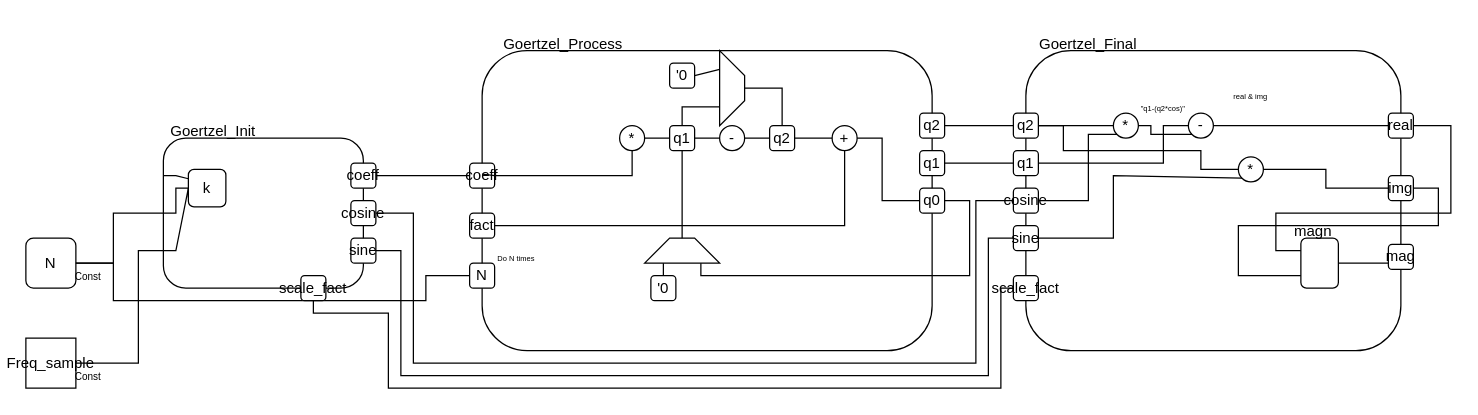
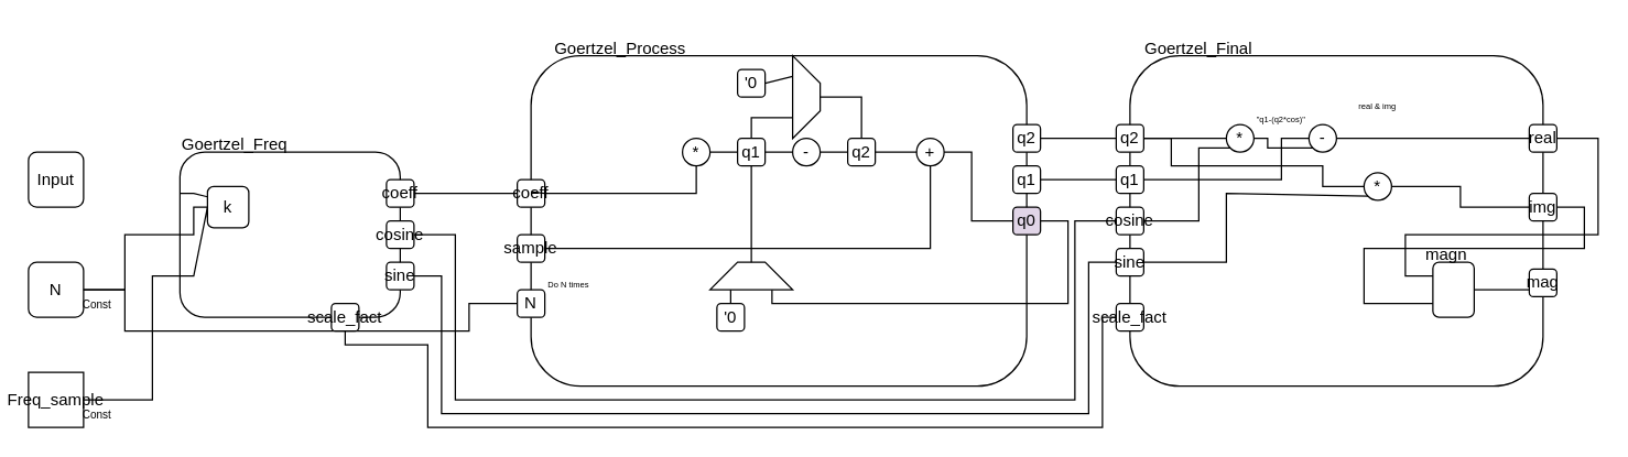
  <mxCell id="0" />
  <mxCell id="1" parent="0" />
+ <mxCell id="2" value="Input" style="rounded=1;whiteSpace=wrap;html=1;" vertex="1" parent="1"><mxGeometry x="20" y="110" width="40" height="40" as="geometry" /></mxCell>
  <mxCell id="3" value="N" style="rounded=1;whiteSpace=wrap;html=1;" vertex="1" parent="1"><mxGeometry x="20" y="190" width="40" height="40" as="geometry" /></mxCell>
  <mxCell id="4" value="Freq_sample" style="whiteSpace=wrap;html=1;rounded=0;" vertex="1" parent="1"><mxGeometry x="20" y="270" width="40" height="40" as="geometry" /></mxCell>
  <mxCell id="5" value="&lt;font style=&quot;font-size: 8px;&quot;&gt;Const&lt;/font&gt;" style="text;html=1;align=center;verticalAlign=middle;whiteSpace=wrap;rounded=0;" vertex="1" parent="1"><mxGeometry x="60" y="210" width="20" height="20" as="geometry" /></mxCell>
  <mxCell id="6" value="" style="rounded=1;whiteSpace=wrap;html=1;" vertex="1" parent="1"><mxGeometry x="130" y="110" width="160" height="120" as="geometry" /></mxCell>
- <mxCell id="7" value="Goertzel_Init" style="text;html=1;align=center;verticalAlign=middle;whiteSpace=wrap;rounded=0;" vertex="1" parent="1"><mxGeometry x="140" y="90" width="60" height="30" as="geometry" /></mxCell>
+ <mxCell id="7" value="Goertzel_Freq" style="text;html=1;align=center;verticalAlign=middle;whiteSpace=wrap;rounded=0;" vertex="1" parent="1"><mxGeometry x="140" y="90" width="60" height="30" as="geometry" /></mxCell>
  <mxCell id="8" value="" style="endArrow=none;html=1;rounded=0;exitX=1;exitY=0.5;exitDx=0;exitDy=0;entryX=0;entryY=0.5;entryDx=0;entryDy=0;" edge="1" parent="1" source="3" target="6"><mxGeometry width="50" height="50" relative="1" as="geometry"><mxPoint x="70" y="200" as="sourcePoint" /><mxPoint x="210" y="220" as="targetPoint" /><Array as="points"><mxPoint x="90" y="210" /><mxPoint x="90" y="170" /></Array></mxGeometry></mxCell>
  <mxCell id="9" value="&lt;font style=&quot;font-size: 8px;&quot;&gt;Const&lt;/font&gt;" style="text;html=1;align=center;verticalAlign=middle;whiteSpace=wrap;rounded=0;" vertex="1" parent="1"><mxGeometry x="60" y="290" width="20" height="20" as="geometry" /></mxCell>
  <mxCell id="10" value="" style="endArrow=none;html=1;rounded=0;exitX=1;exitY=0.5;exitDx=0;exitDy=0;entryX=0;entryY=0.75;entryDx=0;entryDy=0;" edge="1" parent="1" source="4" target="6"><mxGeometry width="50" height="50" relative="1" as="geometry"><mxPoint x="130" y="220" as="sourcePoint" /><mxPoint x="180" y="170" as="targetPoint" /><Array as="points"><mxPoint x="110" y="290" /><mxPoint x="110" y="200" /></Array></mxGeometry></mxCell>
  <mxCell id="11" value="k" style="rounded=1;whiteSpace=wrap;html=1;" vertex="1" parent="1"><mxGeometry x="150" y="135" width="30" height="30" as="geometry" /></mxCell>
  <mxCell id="12" value="" style="endArrow=none;html=1;rounded=0;exitX=0;exitY=0.25;exitDx=0;exitDy=0;entryX=0;entryY=0.25;entryDx=0;entryDy=0;" edge="1" parent="1" source="11" target="6"><mxGeometry width="50" height="50" relative="1" as="geometry"><mxPoint x="180" y="200" as="sourcePoint" /><mxPoint x="230" y="150" as="targetPoint" /><Array as="points"><mxPoint x="140" y="140" /></Array></mxGeometry></mxCell>
  <mxCell id="13" value="" style="endArrow=none;html=1;rounded=0;exitX=0;exitY=0.5;exitDx=0;exitDy=0;entryX=0;entryY=0.5;entryDx=0;entryDy=0;" edge="1" parent="1" source="6" target="11"><mxGeometry width="50" height="50" relative="1" as="geometry"><mxPoint x="180" y="200" as="sourcePoint" /><mxPoint x="230" y="150" as="targetPoint" /><Array as="points"><mxPoint x="140" y="170" /><mxPoint x="140" y="150" /></Array></mxGeometry></mxCell>
  <mxCell id="14" value="" style="endArrow=none;html=1;rounded=0;exitX=0;exitY=0.75;exitDx=0;exitDy=0;entryX=0;entryY=0.75;entryDx=0;entryDy=0;" edge="1" parent="1" source="6" target="11"><mxGeometry width="50" height="50" relative="1" as="geometry"><mxPoint x="180" y="200" as="sourcePoint" /><mxPoint x="230" y="150" as="targetPoint" /><Array as="points"><mxPoint x="140" y="200" /><mxPoint x="150" y="150" /></Array></mxGeometry></mxCell>
  <mxCell id="15" value="coeff" style="rounded=1;whiteSpace=wrap;html=1;" vertex="1" parent="1"><mxGeometry x="280" y="130" width="20" height="20" as="geometry" /></mxCell>
  <mxCell id="16" value="" style="rounded=1;whiteSpace=wrap;html=1;" vertex="1" parent="1"><mxGeometry x="820" y="40" width="300" height="240" as="geometry" /></mxCell>
  <mxCell id="17" value="Goertzel_Final" style="text;html=1;align=center;verticalAlign=middle;whiteSpace=wrap;rounded=0;" vertex="1" parent="1"><mxGeometry x="840" y="20" width="60" height="30" as="geometry" /></mxCell>
  <mxCell id="18" value="real" style="rounded=1;whiteSpace=wrap;html=1;" vertex="1" parent="1"><mxGeometry x="1110" y="90" width="20" height="20" as="geometry" /></mxCell>
  <mxCell id="19" value="img" style="rounded=1;whiteSpace=wrap;html=1;" vertex="1" parent="1"><mxGeometry x="1110" y="140" width="20" height="20" as="geometry" /></mxCell>
  <mxCell id="20" value="mag" style="rounded=1;whiteSpace=wrap;html=1;" vertex="1" parent="1"><mxGeometry x="1110" y="195" width="20" height="20" as="geometry" /></mxCell>
  <mxCell id="21" value="" style="rounded=1;whiteSpace=wrap;html=1;" vertex="1" parent="1"><mxGeometry x="385" y="40" width="360" height="240" as="geometry" /></mxCell>
  <mxCell id="22" value="coeff" style="rounded=1;whiteSpace=wrap;html=1;" vertex="1" parent="1"><mxGeometry x="375" y="130" width="20" height="20" as="geometry" /></mxCell>
  <mxCell id="23" value="q1" style="rounded=1;whiteSpace=wrap;html=1;" vertex="1" parent="1"><mxGeometry x="535" y="100" width="20" height="20" as="geometry" /></mxCell>
  <mxCell id="24" value="q2" style="rounded=1;whiteSpace=wrap;html=1;" vertex="1" parent="1"><mxGeometry x="615" y="100" width="20" height="20" as="geometry" /></mxCell>
- <mxCell id="25" value="fact" style="rounded=1;whiteSpace=wrap;html=1;" vertex="1" parent="1"><mxGeometry x="375" y="170" width="20" height="20" as="geometry" /></mxCell>
+ <mxCell id="25" value="sample" style="rounded=1;whiteSpace=wrap;html=1;" vertex="1" parent="1"><mxGeometry x="375" y="170" width="20" height="20" as="geometry" /></mxCell>
  <mxCell id="26" value="" style="endArrow=none;html=1;rounded=0;exitX=1;exitY=0.5;exitDx=0;exitDy=0;" edge="1" parent="1" source="22" target="21"><mxGeometry width="50" height="50" relative="1" as="geometry"><mxPoint x="455" y="130" as="sourcePoint" /><mxPoint x="505" y="80" as="targetPoint" /></mxGeometry></mxCell>
  <mxCell id="27" value="" style="endArrow=none;html=1;rounded=0;exitX=1;exitY=0.5;exitDx=0;exitDy=0;entryX=0.5;entryY=1;entryDx=0;entryDy=0;" edge="1" parent="1" source="22" target="28"><mxGeometry width="50" height="50" relative="1" as="geometry"><mxPoint x="455" y="130" as="sourcePoint" /><mxPoint x="505" y="80" as="targetPoint" /><Array as="points"><mxPoint x="505" y="140" /></Array></mxGeometry></mxCell>
  <mxCell id="28" value="*" style="ellipse;whiteSpace=wrap;html=1;" vertex="1" parent="1"><mxGeometry x="495" y="100" width="20" height="20" as="geometry" /></mxCell>
  <mxCell id="29" value="" style="endArrow=none;html=1;rounded=0;entryX=0;entryY=0.5;entryDx=0;entryDy=0;exitX=1;exitY=0.5;exitDx=0;exitDy=0;" edge="1" parent="1" source="28" target="23"><mxGeometry width="50" height="50" relative="1" as="geometry"><mxPoint x="455" y="130" as="sourcePoint" /><mxPoint x="505" y="80" as="targetPoint" /></mxGeometry></mxCell>
  <mxCell id="30" value="-" style="ellipse;whiteSpace=wrap;html=1;" vertex="1" parent="1"><mxGeometry x="575" y="100" width="20" height="20" as="geometry" /></mxCell>
  <mxCell id="31" value="" style="endArrow=none;html=1;rounded=0;exitX=1;exitY=0.5;exitDx=0;exitDy=0;entryX=0;entryY=0.5;entryDx=0;entryDy=0;" edge="1" parent="1" source="23" target="30"><mxGeometry width="50" height="50" relative="1" as="geometry"><mxPoint x="455" y="130" as="sourcePoint" /><mxPoint x="505" y="80" as="targetPoint" /></mxGeometry></mxCell>
  <mxCell id="32" value="" style="endArrow=none;html=1;rounded=0;entryX=1;entryY=0.5;entryDx=0;entryDy=0;exitX=0;exitY=0.5;exitDx=0;exitDy=0;" edge="1" parent="1" source="24" target="30"><mxGeometry width="50" height="50" relative="1" as="geometry"><mxPoint x="455" y="130" as="sourcePoint" /><mxPoint x="505" y="80" as="targetPoint" /></mxGeometry></mxCell>
  <mxCell id="33" value="+" style="ellipse;whiteSpace=wrap;html=1;" vertex="1" parent="1"><mxGeometry x="665" y="100" width="20" height="20" as="geometry" /></mxCell>
  <mxCell id="34" value="" style="endArrow=none;html=1;rounded=0;exitX=1;exitY=0.5;exitDx=0;exitDy=0;entryX=0.5;entryY=1;entryDx=0;entryDy=0;" edge="1" parent="1" source="25" target="33"><mxGeometry width="50" height="50" relative="1" as="geometry"><mxPoint x="535" y="150" as="sourcePoint" /><mxPoint x="585" y="100" as="targetPoint" /><Array as="points"><mxPoint x="675" y="180" /></Array></mxGeometry></mxCell>
  <mxCell id="35" value="" style="endArrow=none;html=1;rounded=0;exitX=1;exitY=0.5;exitDx=0;exitDy=0;entryX=0;entryY=0.5;entryDx=0;entryDy=0;" edge="1" parent="1" source="24" target="33"><mxGeometry width="50" height="50" relative="1" as="geometry"><mxPoint x="535" y="150" as="sourcePoint" /><mxPoint x="585" y="100" as="targetPoint" /></mxGeometry></mxCell>
  <mxCell id="36" value="" style="endArrow=none;html=1;rounded=0;entryX=1;entryY=0.5;entryDx=0;entryDy=0;exitX=1;exitY=0.5;exitDx=0;exitDy=0;" edge="1" parent="1" source="21" target="33"><mxGeometry width="50" height="50" relative="1" as="geometry"><mxPoint x="635" y="180" as="sourcePoint" /><mxPoint x="685" y="130" as="targetPoint" /><Array as="points"><mxPoint x="705" y="160" /><mxPoint x="705" y="110" /></Array></mxGeometry></mxCell>
  <mxCell id="37" value="Goertzel_Process" style="text;html=1;align=center;verticalAlign=middle;whiteSpace=wrap;rounded=0;" vertex="1" parent="1"><mxGeometry x="420" y="20" width="60" height="30" as="geometry" /></mxCell>
- <mxCell id="38" value="q0" style="rounded=1;whiteSpace=wrap;html=1;" vertex="1" parent="1"><mxGeometry x="735" y="150" width="20" height="20" as="geometry" /></mxCell>
+ <mxCell id="38" value="q0" style="rounded=1;whiteSpace=wrap;html=1;fillColor=#e1d5e7;" vertex="1" parent="1"><mxGeometry x="735" y="150" width="20" height="20" as="geometry" /></mxCell>
  <mxCell id="39" value="" style="endArrow=none;html=1;rounded=0;entryX=1;entryY=0.5;entryDx=0;entryDy=0;exitX=1;exitY=0.75;exitDx=0;exitDy=0;" edge="1" parent="1" source="21" target="38"><mxGeometry width="50" height="50" relative="1" as="geometry"><mxPoint x="775" y="250" as="sourcePoint" /><mxPoint x="665" y="150" as="targetPoint" /><Array as="points"><mxPoint x="775" y="220" /><mxPoint x="775" y="160" /></Array></mxGeometry></mxCell>
  <mxCell id="40" value="" style="shape=trapezoid;perimeter=trapezoidPerimeter;whiteSpace=wrap;html=1;fixedSize=1;rotation=0;" vertex="1" parent="1"><mxGeometry x="515" y="190" width="60" height="20" as="geometry" /></mxCell>
  <mxCell id="41" value="" style="endArrow=none;html=1;rounded=0;entryX=1;entryY=0.75;entryDx=0;entryDy=0;exitX=0.75;exitY=1;exitDx=0;exitDy=0;" edge="1" parent="1" source="40" target="21"><mxGeometry width="50" height="50" relative="1" as="geometry"><mxPoint x="595" y="200" as="sourcePoint" /><mxPoint x="645" y="150" as="targetPoint" /><Array as="points"><mxPoint x="560" y="220" /></Array></mxGeometry></mxCell>
  <mxCell id="42" value="" style="shape=trapezoid;perimeter=trapezoidPerimeter;whiteSpace=wrap;html=1;fixedSize=1;rotation=90;" vertex="1" parent="1"><mxGeometry x="555" y="60" width="60" height="20" as="geometry" /></mxCell>
  <mxCell id="43" value="" style="endArrow=none;html=1;rounded=0;entryX=0.5;entryY=1;entryDx=0;entryDy=0;exitX=0.5;exitY=0;exitDx=0;exitDy=0;" edge="1" parent="1" source="40" target="23"><mxGeometry width="50" height="50" relative="1" as="geometry"><mxPoint x="585" y="180" as="sourcePoint" /><mxPoint x="635" y="130" as="targetPoint" /></mxGeometry></mxCell>
  <mxCell id="44" value="" style="endArrow=none;html=1;rounded=0;entryX=0.75;entryY=1;entryDx=0;entryDy=0;exitX=0.5;exitY=0;exitDx=0;exitDy=0;" edge="1" parent="1" source="23" target="42"><mxGeometry width="50" height="50" relative="1" as="geometry"><mxPoint x="585" y="180" as="sourcePoint" /><mxPoint x="635" y="130" as="targetPoint" /><Array as="points"><mxPoint x="545" y="85" /></Array></mxGeometry></mxCell>
  <mxCell id="45" value="" style="endArrow=none;html=1;rounded=0;entryX=0.5;entryY=0;entryDx=0;entryDy=0;exitX=0.5;exitY=0;exitDx=0;exitDy=0;" edge="1" parent="1" source="24" target="42"><mxGeometry width="50" height="50" relative="1" as="geometry"><mxPoint x="585" y="180" as="sourcePoint" /><mxPoint x="635" y="130" as="targetPoint" /><Array as="points"><mxPoint x="625" y="70" /></Array></mxGeometry></mxCell>
  <mxCell id="46" value="'0" style="rounded=1;whiteSpace=wrap;html=1;" vertex="1" parent="1"><mxGeometry x="535" y="50" width="20" height="20" as="geometry" /></mxCell>
  <mxCell id="47" value="'0" style="rounded=1;whiteSpace=wrap;html=1;" vertex="1" parent="1"><mxGeometry x="520" y="220" width="20" height="20" as="geometry" /></mxCell>
  <mxCell id="48" value="" style="endArrow=none;html=1;rounded=0;entryX=1;entryY=0.5;entryDx=0;entryDy=0;exitX=0.25;exitY=1;exitDx=0;exitDy=0;" edge="1" parent="1" source="42" target="46"><mxGeometry width="50" height="50" relative="1" as="geometry"><mxPoint x="585" y="180" as="sourcePoint" /><mxPoint x="635" y="130" as="targetPoint" /></mxGeometry></mxCell>
  <mxCell id="49" value="" style="endArrow=none;html=1;rounded=0;entryX=0.5;entryY=0;entryDx=0;entryDy=0;exitX=0.25;exitY=1;exitDx=0;exitDy=0;" edge="1" parent="1" source="40" target="47"><mxGeometry width="50" height="50" relative="1" as="geometry"><mxPoint x="585" y="180" as="sourcePoint" /><mxPoint x="635" y="130" as="targetPoint" /></mxGeometry></mxCell>
  <mxCell id="50" value="" style="endArrow=none;html=1;rounded=0;entryX=1;entryY=0.5;entryDx=0;entryDy=0;exitX=0;exitY=0.5;exitDx=0;exitDy=0;" edge="1" parent="1" source="22" target="15"><mxGeometry width="50" height="50" relative="1" as="geometry"><mxPoint x="390" y="210" as="sourcePoint" /><mxPoint x="440" y="160" as="targetPoint" /></mxGeometry></mxCell>
  <mxCell id="51" value="N" style="rounded=1;whiteSpace=wrap;html=1;" vertex="1" parent="1"><mxGeometry x="375" y="210" width="20" height="20" as="geometry" /></mxCell>
  <mxCell id="52" value="" style="endArrow=none;html=1;rounded=0;entryX=0;entryY=0.5;entryDx=0;entryDy=0;exitX=1;exitY=0.5;exitDx=0;exitDy=0;" edge="1" parent="1" source="3" target="51"><mxGeometry width="50" height="50" relative="1" as="geometry"><mxPoint x="370" y="320" as="sourcePoint" /><mxPoint x="420" y="270" as="targetPoint" /><Array as="points"><mxPoint x="90" y="210" /><mxPoint x="90" y="240" /><mxPoint x="340" y="240" /><mxPoint x="340" y="220" /></Array></mxGeometry></mxCell>
  <mxCell id="53" value="&lt;font style=&quot;font-size: 6px;&quot;&gt;Do N times&lt;/font&gt;" style="text;html=1;align=center;verticalAlign=middle;whiteSpace=wrap;rounded=0;" vertex="1" parent="1"><mxGeometry x="395" y="200" width="35" height="10" as="geometry" /></mxCell>
  <mxCell id="54" value="q2" style="rounded=1;whiteSpace=wrap;html=1;" vertex="1" parent="1"><mxGeometry x="735" y="90" width="20" height="20" as="geometry" /></mxCell>
  <mxCell id="55" value="q1" style="rounded=1;whiteSpace=wrap;html=1;" vertex="1" parent="1"><mxGeometry x="735" y="120" width="20" height="20" as="geometry" /></mxCell>
  <mxCell id="56" value="q2" style="rounded=1;whiteSpace=wrap;html=1;" vertex="1" parent="1"><mxGeometry x="810" y="90" width="20" height="20" as="geometry" /></mxCell>
  <mxCell id="57" value="q1" style="rounded=1;whiteSpace=wrap;html=1;" vertex="1" parent="1"><mxGeometry x="810" y="120" width="20" height="20" as="geometry" /></mxCell>
  <mxCell id="58" value="cosine" style="rounded=1;whiteSpace=wrap;html=1;" vertex="1" parent="1"><mxGeometry x="810" y="150" width="20" height="20" as="geometry" /></mxCell>
  <mxCell id="59" value="" style="endArrow=none;html=1;rounded=0;entryX=1;entryY=0.5;entryDx=0;entryDy=0;exitX=0;exitY=0.5;exitDx=0;exitDy=0;" edge="1" parent="1" source="56" target="54"><mxGeometry width="50" height="50" relative="1" as="geometry"><mxPoint x="810" y="180" as="sourcePoint" /><mxPoint x="860" y="130" as="targetPoint" /></mxGeometry></mxCell>
  <mxCell id="60" value="" style="endArrow=none;html=1;rounded=0;entryX=1;entryY=0.5;entryDx=0;entryDy=0;exitX=0;exitY=0.5;exitDx=0;exitDy=0;" edge="1" parent="1" source="57" target="55"><mxGeometry width="50" height="50" relative="1" as="geometry"><mxPoint x="810" y="180" as="sourcePoint" /><mxPoint x="860" y="130" as="targetPoint" /></mxGeometry></mxCell>
  <mxCell id="61" value="cosine" style="rounded=1;whiteSpace=wrap;html=1;" vertex="1" parent="1"><mxGeometry x="280" y="160" width="20" height="20" as="geometry" /></mxCell>
  <mxCell id="62" value="scale_fact" style="rounded=1;whiteSpace=wrap;html=1;" vertex="1" parent="1"><mxGeometry x="810" y="220" width="20" height="20" as="geometry" /></mxCell>
  <mxCell id="63" value="scale_fact" style="rounded=1;whiteSpace=wrap;html=1;" vertex="1" parent="1"><mxGeometry x="240" y="220" width="20" height="20" as="geometry" /></mxCell>
  <mxCell id="64" value="*" style="ellipse;whiteSpace=wrap;html=1;" vertex="1" parent="1"><mxGeometry x="890" y="90" width="20" height="20" as="geometry" /></mxCell>
  <mxCell id="65" value="" style="endArrow=none;html=1;rounded=0;entryX=1;entryY=0.5;entryDx=0;entryDy=0;exitX=0;exitY=0.5;exitDx=0;exitDy=0;" edge="1" parent="1" source="64" target="56"><mxGeometry width="50" height="50" relative="1" as="geometry"><mxPoint x="910" y="220" as="sourcePoint" /><mxPoint x="960" y="170" as="targetPoint" /></mxGeometry></mxCell>
  <mxCell id="66" value="" style="endArrow=none;html=1;rounded=0;entryX=1;entryY=0.5;entryDx=0;entryDy=0;exitX=0;exitY=1;exitDx=0;exitDy=0;" edge="1" parent="1" source="64" target="58"><mxGeometry width="50" height="50" relative="1" as="geometry"><mxPoint x="910" y="220" as="sourcePoint" /><mxPoint x="960" y="170" as="targetPoint" /><Array as="points"><mxPoint x="870" y="107" /><mxPoint x="870" y="160" /></Array></mxGeometry></mxCell>
  <mxCell id="67" value="-" style="ellipse;whiteSpace=wrap;html=1;" vertex="1" parent="1"><mxGeometry x="950" y="90" width="20" height="20" as="geometry" /></mxCell>
  <mxCell id="68" value="" style="endArrow=none;html=1;rounded=0;exitX=1;exitY=0.5;exitDx=0;exitDy=0;entryX=0;entryY=0.5;entryDx=0;entryDy=0;" edge="1" parent="1" source="57" target="67"><mxGeometry width="50" height="50" relative="1" as="geometry"><mxPoint x="910" y="190" as="sourcePoint" /><mxPoint x="960" y="140" as="targetPoint" /><Array as="points"><mxPoint x="930" y="130" /><mxPoint x="930" y="100" /></Array></mxGeometry></mxCell>
  <mxCell id="69" value="" style="endArrow=none;html=1;rounded=0;entryX=1;entryY=0.5;entryDx=0;entryDy=0;exitX=0;exitY=1;exitDx=0;exitDy=0;" edge="1" parent="1" source="67" target="64"><mxGeometry width="50" height="50" relative="1" as="geometry"><mxPoint x="910" y="190" as="sourcePoint" /><mxPoint x="960" y="140" as="targetPoint" /><Array as="points"><mxPoint x="920" y="107" /><mxPoint x="920" y="100" /></Array></mxGeometry></mxCell>
  <mxCell id="70" value="&lt;font style=&quot;font-size: 6px;&quot;&gt;&quot;q1-(q2*cos)&quot;&lt;/font&gt;" style="text;html=1;align=center;verticalAlign=middle;whiteSpace=wrap;rounded=0;" vertex="1" parent="1"><mxGeometry x="910" y="80" width="40" height="10" as="geometry" /></mxCell>
  <mxCell id="71" value="" style="endArrow=none;html=1;rounded=0;entryX=1;entryY=0.5;entryDx=0;entryDy=0;exitX=0;exitY=0.5;exitDx=0;exitDy=0;" edge="1" parent="1" source="18" target="67"><mxGeometry width="50" height="50" relative="1" as="geometry"><mxPoint x="990" y="100" as="sourcePoint" /><mxPoint x="990" y="120" as="targetPoint" /></mxGeometry></mxCell>
  <mxCell id="72" value="" style="endArrow=none;html=1;rounded=0;entryX=1;entryY=0.5;entryDx=0;entryDy=0;exitX=0;exitY=0.5;exitDx=0;exitDy=0;" edge="1" parent="1" source="74" target="56"><mxGeometry width="50" height="50" relative="1" as="geometry"><mxPoint x="990" y="130" as="sourcePoint" /><mxPoint x="990" y="120" as="targetPoint" /><Array as="points"><mxPoint x="960" y="135" /><mxPoint x="960" y="120" /><mxPoint x="850" y="120" /><mxPoint x="850" y="100" /></Array></mxGeometry></mxCell>
  <mxCell id="73" value="&lt;font style=&quot;font-size: 6px;&quot;&gt;real &amp;amp; img&lt;/font&gt;" style="text;html=1;align=center;verticalAlign=middle;whiteSpace=wrap;rounded=0;" vertex="1" parent="1"><mxGeometry x="980" y="70" width="40" height="10" as="geometry" /></mxCell>
  <mxCell id="74" value="*" style="ellipse;whiteSpace=wrap;html=1;" vertex="1" parent="1"><mxGeometry x="990" y="125" width="20" height="20" as="geometry" /></mxCell>
  <mxCell id="75" value="sine" style="rounded=1;whiteSpace=wrap;html=1;" vertex="1" parent="1"><mxGeometry x="810" y="180" width="20" height="20" as="geometry" /></mxCell>
  <mxCell id="76" value="" style="endArrow=none;html=1;rounded=0;exitX=1;exitY=0.5;exitDx=0;exitDy=0;entryX=0;entryY=1;entryDx=0;entryDy=0;" edge="1" parent="1" source="75" target="74"><mxGeometry width="50" height="50" relative="1" as="geometry"><mxPoint x="940" y="200" as="sourcePoint" /><mxPoint x="990" y="150" as="targetPoint" /><Array as="points"><mxPoint x="890" y="190" /><mxPoint x="890" y="140" /></Array></mxGeometry></mxCell>
  <mxCell id="77" value="" style="endArrow=none;html=1;rounded=0;entryX=1;entryY=0.5;entryDx=0;entryDy=0;exitX=0;exitY=0.5;exitDx=0;exitDy=0;" edge="1" parent="1" source="19" target="74"><mxGeometry width="50" height="50" relative="1" as="geometry"><mxPoint x="940" y="200" as="sourcePoint" /><mxPoint x="990" y="150" as="targetPoint" /><Array as="points"><mxPoint x="1060" y="150" /><mxPoint x="1060" y="135" /></Array></mxGeometry></mxCell>
  <mxCell id="78" value="" style="rounded=1;whiteSpace=wrap;html=1;" vertex="1" parent="1"><mxGeometry x="1040" y="190" width="30" height="40" as="geometry" /></mxCell>
  <mxCell id="79" value="magn" style="text;html=1;align=center;verticalAlign=middle;whiteSpace=wrap;rounded=0;" vertex="1" parent="1"><mxGeometry x="1040" y="180" width="20" height="10" as="geometry" /></mxCell>
  <mxCell id="80" value="" style="endArrow=none;html=1;rounded=0;entryX=1;entryY=0.5;entryDx=0;entryDy=0;exitX=0;exitY=0.25;exitDx=0;exitDy=0;" edge="1" parent="1" source="78" target="18"><mxGeometry width="50" height="50" relative="1" as="geometry"><mxPoint x="1060" y="170" as="sourcePoint" /><mxPoint x="1110" y="120" as="targetPoint" /><Array as="points"><mxPoint x="1020" y="200" /><mxPoint x="1020" y="170" /><mxPoint x="1160" y="170" /><mxPoint x="1160" y="100" /></Array></mxGeometry></mxCell>
  <mxCell id="81" value="" style="endArrow=none;html=1;rounded=0;entryX=1;entryY=0.5;entryDx=0;entryDy=0;exitX=0;exitY=0.75;exitDx=0;exitDy=0;" edge="1" parent="1" source="78" target="19"><mxGeometry width="50" height="50" relative="1" as="geometry"><mxPoint x="1060" y="170" as="sourcePoint" /><mxPoint x="1110" y="120" as="targetPoint" /><Array as="points"><mxPoint x="990" y="220" /><mxPoint x="990" y="180" /><mxPoint x="1150" y="180" /><mxPoint x="1150" y="150" /></Array></mxGeometry></mxCell>
  <mxCell id="82" value="" style="endArrow=none;html=1;rounded=0;exitX=1;exitY=0.5;exitDx=0;exitDy=0;entryX=0;entryY=0.75;entryDx=0;entryDy=0;" edge="1" parent="1" source="78" target="20"><mxGeometry width="50" height="50" relative="1" as="geometry"><mxPoint x="1060" y="170" as="sourcePoint" /><mxPoint x="1110" y="120" as="targetPoint" /></mxGeometry></mxCell>
  <mxCell id="83" value="sine" style="rounded=1;whiteSpace=wrap;html=1;" vertex="1" parent="1"><mxGeometry x="280" y="190" width="20" height="20" as="geometry" /></mxCell>
  <mxCell id="84" value="" style="endArrow=none;html=1;rounded=0;entryX=1;entryY=0.5;entryDx=0;entryDy=0;exitX=0;exitY=0.5;exitDx=0;exitDy=0;" edge="1" parent="1" source="58" target="61"><mxGeometry width="50" height="50" relative="1" as="geometry"><mxPoint x="600" y="240" as="sourcePoint" /><mxPoint x="650" y="190" as="targetPoint" /><Array as="points"><mxPoint x="780" y="160" /><mxPoint x="780" y="290" /><mxPoint x="330" y="290" /><mxPoint x="330" y="170" /></Array></mxGeometry></mxCell>
  <mxCell id="85" value="" style="endArrow=none;html=1;rounded=0;entryX=0;entryY=0.5;entryDx=0;entryDy=0;exitX=1;exitY=0.5;exitDx=0;exitDy=0;" edge="1" parent="1" source="83" target="75"><mxGeometry width="50" height="50" relative="1" as="geometry"><mxPoint x="600" y="240" as="sourcePoint" /><mxPoint x="650" y="190" as="targetPoint" /><Array as="points"><mxPoint x="320" y="200" /><mxPoint x="320" y="300" /><mxPoint x="790" y="300" /><mxPoint x="790" y="190" /></Array></mxGeometry></mxCell>
  <mxCell id="86" value="" style="endArrow=none;html=1;rounded=0;entryX=0.5;entryY=1;entryDx=0;entryDy=0;exitX=0;exitY=0.5;exitDx=0;exitDy=0;" edge="1" parent="1" source="62" target="63"><mxGeometry width="50" height="50" relative="1" as="geometry"><mxPoint x="600" y="240" as="sourcePoint" /><mxPoint x="650" y="190" as="targetPoint" /><Array as="points"><mxPoint x="800" y="230" /><mxPoint x="800" y="310" /><mxPoint x="310" y="310" /><mxPoint x="310" y="250" /><mxPoint x="250" y="250" /></Array></mxGeometry></mxCell>
